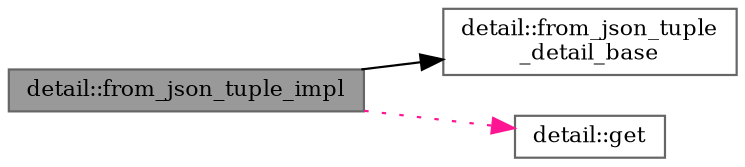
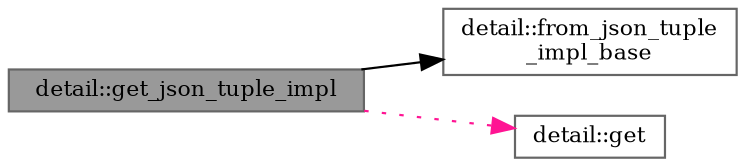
  digraph {
    fontname="DejaVu Serif"
    rankdir=LR
    node [color=grey40 fillcolor=white fontname="DejaVu Serif" fontsize=10 shape=box style=filled]
    edge [fontname="DejaVu Serif" fontsize=10 labelfontname=Helvetica labelfontsize=10]
-   n1 [color=gray40 fillcolor=grey60 fontcolor=black height=0.2 label="detail::from_json_tuple_impl" width=0.4]
-   n2 [height=0.2 label="detail::from_json_tuple\l_detail_base" width=0.4]
+   n1 [color=gray40 fillcolor=grey60 fontcolor=black height=0.2 label="detail::get_json_tuple_impl" width=0.4]
+   n2 [height=0.2 label="detail::from_json_tuple\l_impl_base" width=0.4]
    n3 [height=0.2 label="detail::get" width=0.4]
    n1 -> n2 [color=black style=solid]
    n1 -> n3 [color=deeppink style=dotted]
  }
